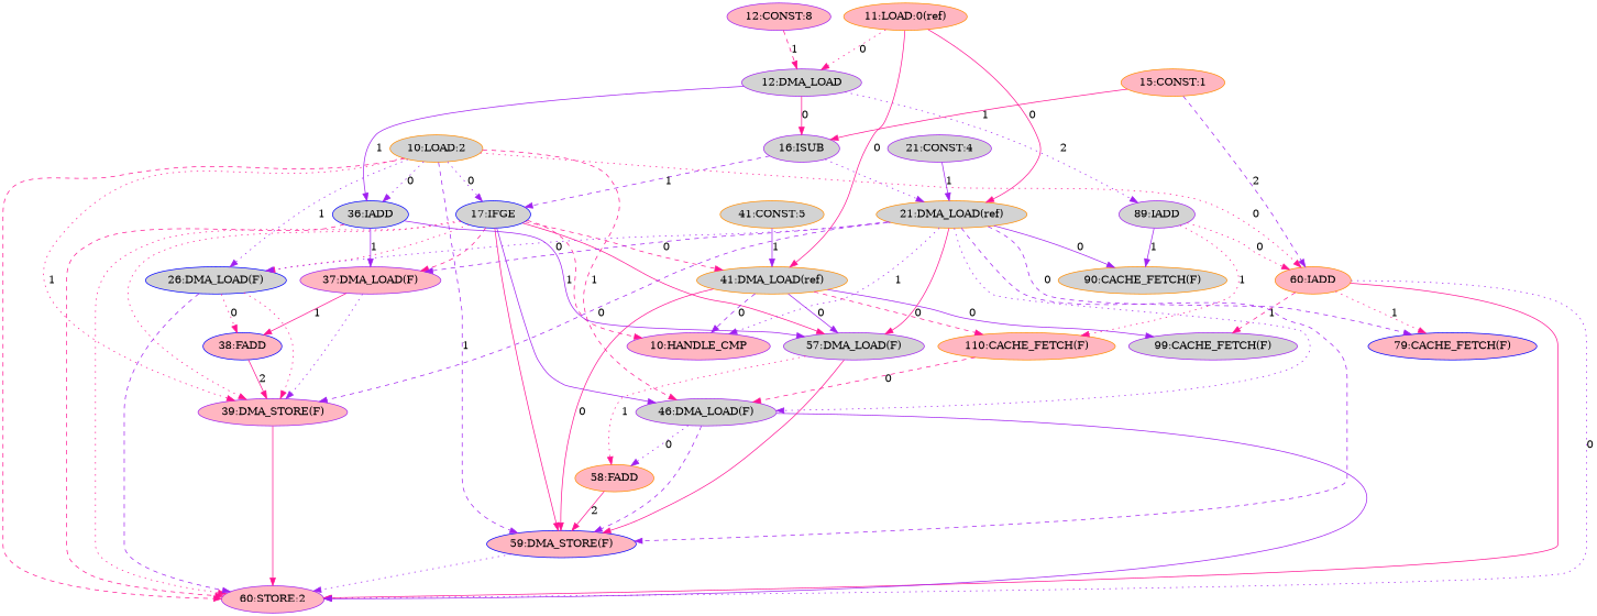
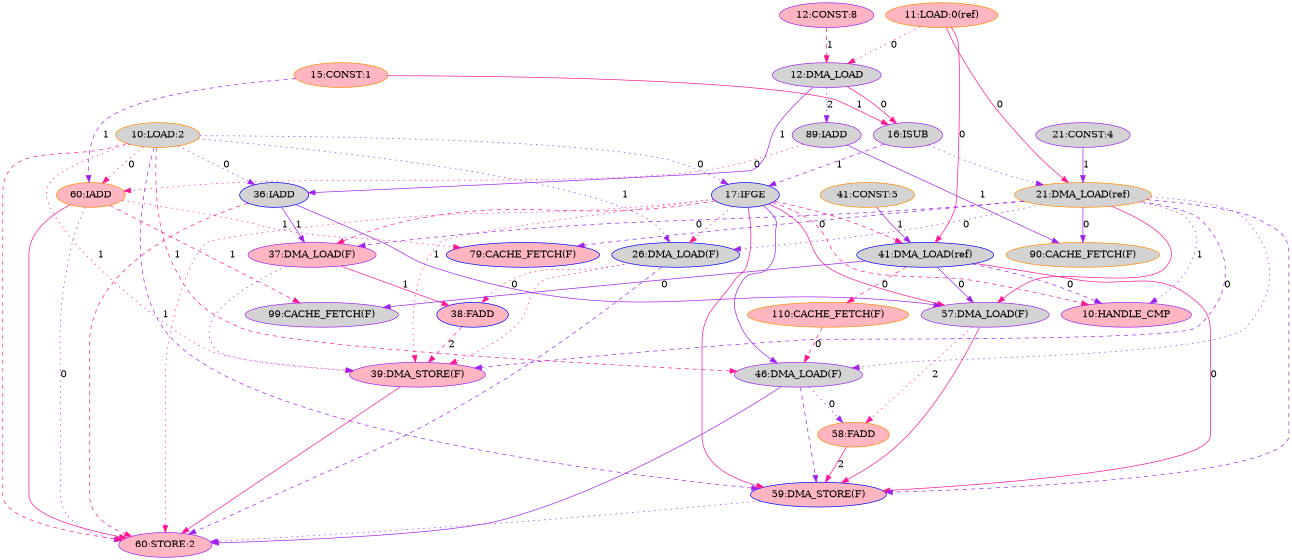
  digraph {
    node [color=purple fillcolor=lightgrey style=filled]
    edge [color=deeppink style=solid]
    "60:IADD" [color=darkorange fillcolor=lightpink]
    "60:STORE:2" [fillcolor=lightpink]
    "99:CACHE_FETCH(F)"
    "79:CACHE_FETCH(F)" [color=blue fillcolor=lightpink]
    "89:IADD"
    "90:CACHE_FETCH(F)" [color=darkorange]
    "110:CACHE_FETCH(F)" [color=darkorange fillcolor=lightpink]
    "10:LOAD:2" [color=darkorange]
    "17:IFGE" [color=blue]
    "26:DMA_LOAD(F)" [color=blue]
    "36:IADD" [color=blue]
    "39:DMA_STORE(F)" [fillcolor=lightpink]
    "46:DMA_LOAD(F)"
    "59:DMA_STORE(F)" [color=blue fillcolor=lightpink]
    "37:DMA_LOAD(F)" [fillcolor=lightpink]
-   "41:DMA_LOAD(ref)" [color=darkorange]
+   "41:DMA_LOAD(ref)" [color=blue]
    "57:DMA_LOAD(F)"
    "10:HANDLE_CMP" [fillcolor=lightpink]
    "38:FADD" [color=blue fillcolor=lightpink]
    "58:FADD" [color=darkorange fillcolor=lightpink]
    "21:DMA_LOAD(ref)" [color=darkorange]
    "16:ISUB"
    "12:DMA_LOAD"
    "15:CONST:1" [color=darkorange fillcolor=lightpink]
    "11:LOAD:0(ref)" [color=darkorange fillcolor=lightpink]
    "12:CONST:8" [fillcolor=lightpink]
    "21:CONST:4"
    "41:CONST:5" [color=darkorange]
    "60:IADD" -> "60:STORE:2" [color=purple label=0 style=dotted]
    "60:IADD" -> "60:STORE:2"
    "60:IADD" -> "99:CACHE_FETCH(F)" [label=1 style=dashed]
    "60:IADD" -> "79:CACHE_FETCH(F)" [label=1 style=dotted]
    "89:IADD" -> "60:IADD" [label=0 style=dotted]
    "89:IADD" -> "90:CACHE_FETCH(F)" [color=purple label=1]
-   "89:IADD" -> "110:CACHE_FETCH(F)" [label=1 style=dotted]
    "110:CACHE_FETCH(F)" -> "46:DMA_LOAD(F)" [label=0 style=dashed]
    "10:LOAD:2" -> "60:IADD" [label=0 style=dotted]
    "10:LOAD:2" -> "60:STORE:2" [style=dashed]
    "10:LOAD:2" -> "17:IFGE" [color=purple label=0 style=dotted]
    "10:LOAD:2" -> "26:DMA_LOAD(F)" [color=purple label=1 style=dotted]
    "10:LOAD:2" -> "36:IADD" [color=purple label=0 style=dotted]
    "10:LOAD:2" -> "39:DMA_STORE(F)" [label=1 style=dotted]
    "10:LOAD:2" -> "46:DMA_LOAD(F)" [label=1 style=dashed]
    "10:LOAD:2" -> "59:DMA_STORE(F)" [color=purple label=1 style=dashed]
    "17:IFGE" -> "60:STORE:2" [style=dotted]
    "17:IFGE" -> "26:DMA_LOAD(F)" [style=dotted]
    "17:IFGE" -> "39:DMA_STORE(F)" [style=dotted]
    "17:IFGE" -> "46:DMA_LOAD(F)" [color=purple]
    "17:IFGE" -> "59:DMA_STORE(F)"
    "17:IFGE" -> "37:DMA_LOAD(F)" [style=dashed]
    "17:IFGE" -> "41:DMA_LOAD(ref)" [style=dashed]
    "17:IFGE" -> "57:DMA_LOAD(F)"
    "17:IFGE" -> "10:HANDLE_CMP" [style=dashed]
    "26:DMA_LOAD(F)" -> "60:STORE:2" [color=purple style=dashed]
    "26:DMA_LOAD(F)" -> "39:DMA_STORE(F)" [style=dotted]
    "26:DMA_LOAD(F)" -> "38:FADD" [label=0 style=dotted]
    "36:IADD" -> "60:STORE:2" [style=dashed]
    "36:IADD" -> "37:DMA_LOAD(F)" [color=purple label=1]
    "36:IADD" -> "57:DMA_LOAD(F)" [color=purple label=1]
    "39:DMA_STORE(F)" -> "60:STORE:2"
    "46:DMA_LOAD(F)" -> "60:STORE:2" [color=purple]
    "46:DMA_LOAD(F)" -> "59:DMA_STORE(F)" [color=purple style=dashed]
    "46:DMA_LOAD(F)" -> "58:FADD" [color=purple label=0 style=dotted]
    "59:DMA_STORE(F)" -> "60:STORE:2" [color=purple style=dotted]
    "37:DMA_LOAD(F)" -> "39:DMA_STORE(F)" [color=purple style=dotted]
    "37:DMA_LOAD(F)" -> "38:FADD" [label=1]
    "41:DMA_LOAD(ref)" -> "99:CACHE_FETCH(F)" [color=purple label=0]
    "41:DMA_LOAD(ref)" -> "110:CACHE_FETCH(F)" [label=0 style=dashed]
    "41:DMA_LOAD(ref)" -> "59:DMA_STORE(F)" [label=0]
    "41:DMA_LOAD(ref)" -> "57:DMA_LOAD(F)" [color=purple label=0]
    "41:DMA_LOAD(ref)" -> "10:HANDLE_CMP" [color=purple label=0 style=dashed]
    "57:DMA_LOAD(F)" -> "59:DMA_STORE(F)"
-   "57:DMA_LOAD(F)" -> "58:FADD" [label=1 style=dotted]
-   "38:FADD" -> "39:DMA_STORE(F)" [label=2]
+   "57:DMA_LOAD(F)" -> "58:FADD" [label=2 style=dotted]
+   "38:FADD" -> "39:DMA_STORE(F)" [label=2 style=dashed]
    "58:FADD" -> "59:DMA_STORE(F)" [label=2]
    "21:DMA_LOAD(ref)" -> "79:CACHE_FETCH(F)" [color=purple label=0 style=dashed]
    "21:DMA_LOAD(ref)" -> "90:CACHE_FETCH(F)" [color=purple label=0]
    "21:DMA_LOAD(ref)" -> "26:DMA_LOAD(F)" [color=purple label=0 style=dotted]
    "21:DMA_LOAD(ref)" -> "39:DMA_STORE(F)" [color=purple label=0 style=dashed]
    "21:DMA_LOAD(ref)" -> "46:DMA_LOAD(F)" [color=purple style=dotted]
    "21:DMA_LOAD(ref)" -> "59:DMA_STORE(F)" [color=purple style=dashed]
    "21:DMA_LOAD(ref)" -> "37:DMA_LOAD(F)" [color=purple label=0 style=dashed]
    "21:DMA_LOAD(ref)" -> "57:DMA_LOAD(F)"
    "21:DMA_LOAD(ref)" -> "10:HANDLE_CMP" [color=purple label=1 style=dotted]
    "16:ISUB" -> "17:IFGE" [color=purple label=1 style=dashed]
    "16:ISUB" -> "21:DMA_LOAD(ref)" [color=purple style=dotted]
    "12:DMA_LOAD" -> "89:IADD" [color=purple label=2 style=dotted]
    "12:DMA_LOAD" -> "36:IADD" [color=purple label=1]
    "12:DMA_LOAD" -> "16:ISUB" [label=0]
-   "15:CONST:1" -> "60:IADD" [color=purple label=2 style=dashed]
+   "15:CONST:1" -> "60:IADD" [color=purple label=1 style=dashed]
    "15:CONST:1" -> "16:ISUB" [label=1]
    "11:LOAD:0(ref)" -> "41:DMA_LOAD(ref)" [label=0]
    "11:LOAD:0(ref)" -> "21:DMA_LOAD(ref)" [label=0]
    "11:LOAD:0(ref)" -> "12:DMA_LOAD" [label=0 style=dotted]
    "12:CONST:8" -> "12:DMA_LOAD" [label=1 style=dashed]
    "21:CONST:4" -> "21:DMA_LOAD(ref)" [color=purple label=1]
    "41:CONST:5" -> "41:DMA_LOAD(ref)" [color=purple label=1]
  }
